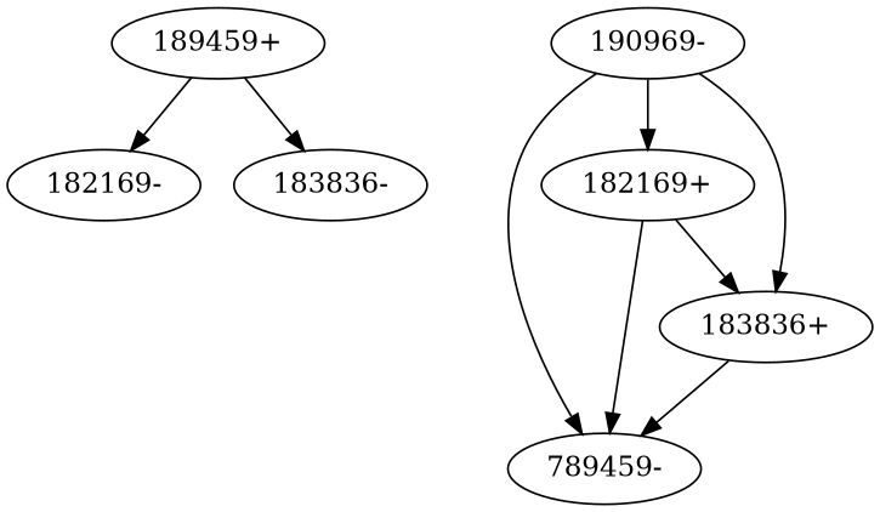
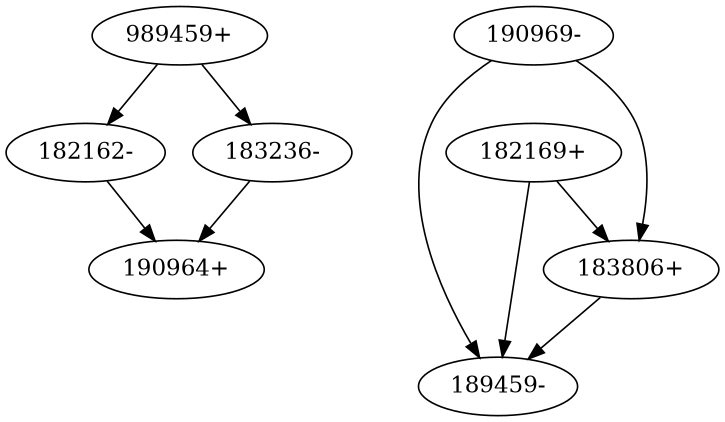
  digraph {
    node [l=36887]
    edge [d=1310 e=100 n=14]
-   "182169-" [l=17429]
-   "189459-" [l=21956 label="789459-"]
+   "190964+"
+   "182169-" [l=17429 label="182162-"]
+   "189459-" [l=21956]
    "182169+" [l=17429]
-   "183836+" [l=13589]
+   "183836+" [l=13589 label="183806+"]
    n6 [label="190969-"]
-   "183836-" [l=13589]
-   "189459+" [l=21956]
+   "183836-" [l=13589 label="183236-"]
+   "189459+" [l=21956 label="989459+"]
+   "182169-" -> "190964+"
    "182169+" -> "189459-" [d=13837 n=6]
    "182169+" -> "183836+" [d=447 n=24]
    "183836+" -> "189459-" [d=72 n=15]
    n6 -> "189459-" [d=32409 n=1]
-   n6 -> "182169+"
    n6 -> "183836+" [d=18931 n=2]
+   "183836-" -> "190964+" [d=18931 n=2]
    "189459+" -> "182169-" [d=13837 n=6]
    "189459+" -> "183836-" [d=72 n=15]
  }
